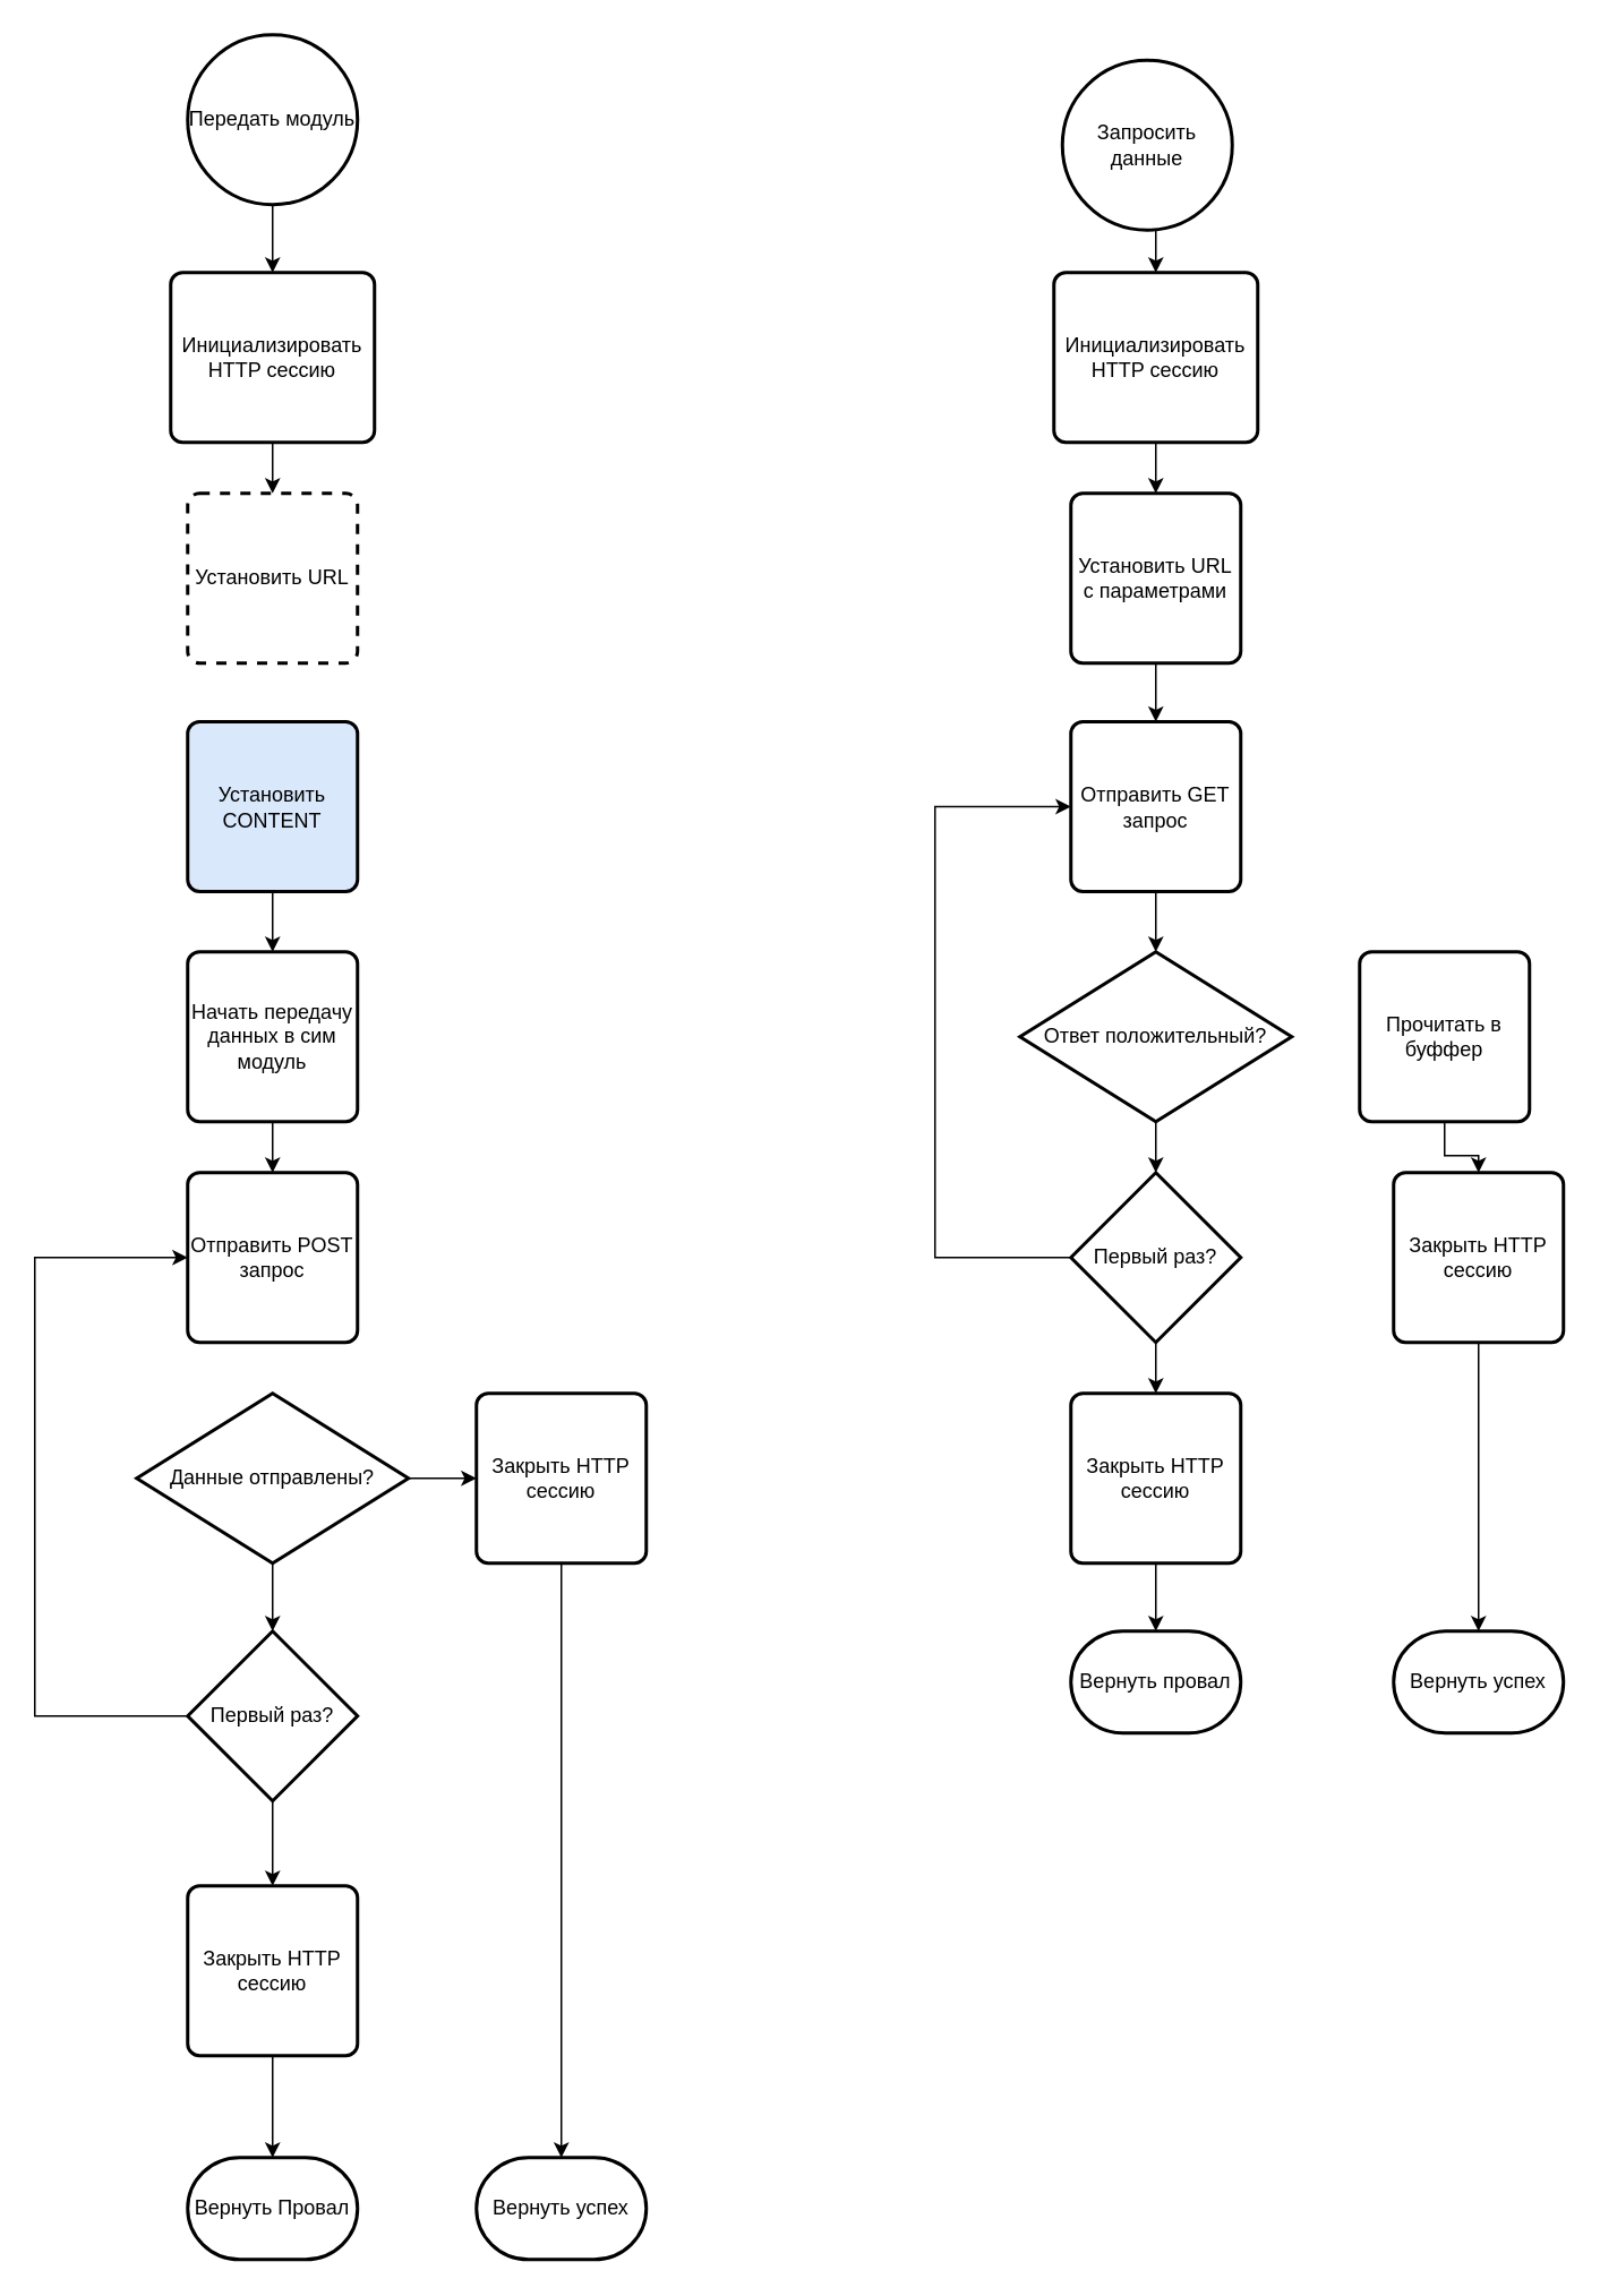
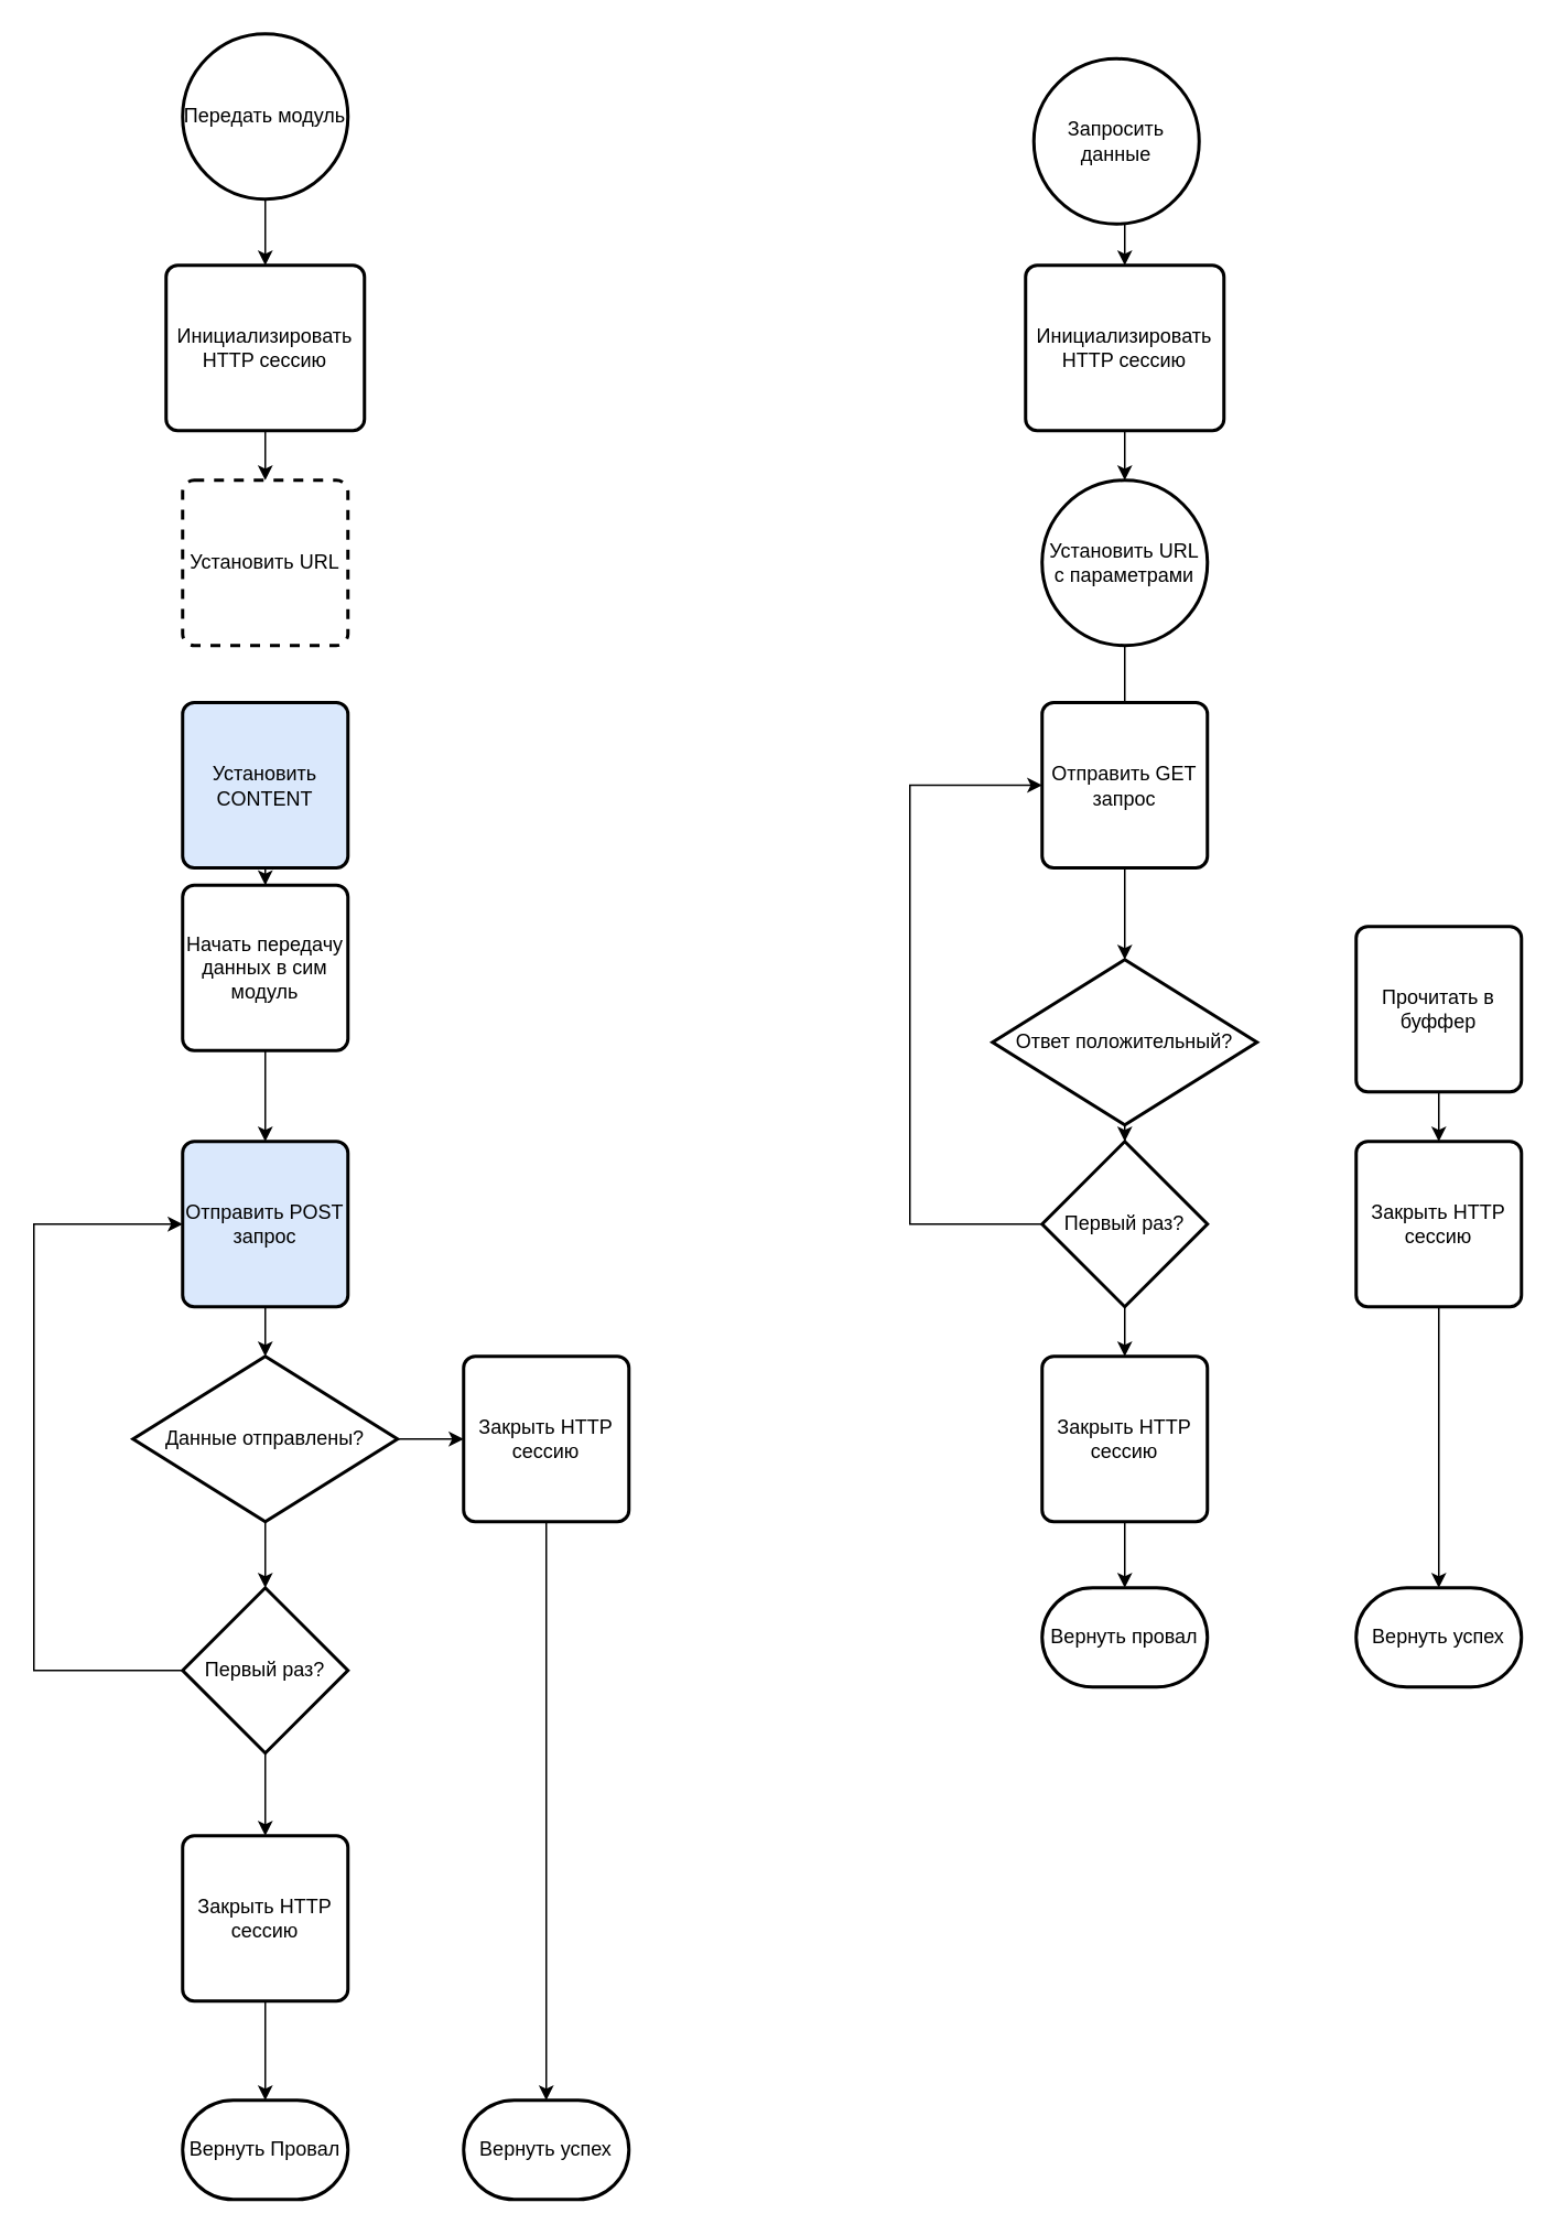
  <mxCell id="0" />
  <mxCell id="1" parent="0" />
  <mxCell id="2" style="edgeStyle=orthogonalEdgeStyle;rounded=0;orthogonalLoop=1;jettySize=auto;html=1;entryX=0.5;entryY=0;entryDx=0;entryDy=0;" edge="1" parent="1" source="3" target="5"><mxGeometry relative="1" as="geometry" /></mxCell>
  <mxCell id="3" value="Передать модуль" style="strokeWidth=2;html=1;shape=mxgraph.flowchart.start_2;whiteSpace=wrap;" vertex="1" parent="1"><mxGeometry x="110" y="20" width="100" height="100" as="geometry" /></mxCell>
  <mxCell id="4" style="edgeStyle=orthogonalEdgeStyle;rounded=0;orthogonalLoop=1;jettySize=auto;html=1;entryX=0.5;entryY=0;entryDx=0;entryDy=0;" edge="1" parent="1" source="5" target="6"><mxGeometry relative="1" as="geometry" /></mxCell>
  <mxCell id="5" value="Инициализировать HTTP сессию" style="rounded=1;whiteSpace=wrap;html=1;absoluteArcSize=1;arcSize=14;strokeWidth=2;" vertex="1" parent="1"><mxGeometry x="100" y="160" width="120" height="100" as="geometry" /></mxCell>
  <mxCell id="6" value="Установить URL" style="rounded=1;whiteSpace=wrap;html=1;absoluteArcSize=1;arcSize=14;strokeWidth=2;dashed=1;" vertex="1" parent="1"><mxGeometry x="110" y="290" width="100" height="100" as="geometry" /></mxCell>
  <mxCell id="7" style="edgeStyle=orthogonalEdgeStyle;rounded=0;orthogonalLoop=1;jettySize=auto;html=1;entryX=0.5;entryY=0;entryDx=0;entryDy=0;" edge="1" parent="1" source="8" target="10"><mxGeometry relative="1" as="geometry" /></mxCell>
  <mxCell id="8" value="Установить CONTENT" style="rounded=1;whiteSpace=wrap;html=1;absoluteArcSize=1;arcSize=14;strokeWidth=2;fillColor=#dae8fc;" vertex="1" parent="1"><mxGeometry x="110" y="424.5" width="100" height="100" as="geometry" /></mxCell>
  <mxCell id="9" style="edgeStyle=orthogonalEdgeStyle;rounded=0;orthogonalLoop=1;jettySize=auto;html=1;entryX=0.5;entryY=0;entryDx=0;entryDy=0;" edge="1" parent="1" source="10" target="12"><mxGeometry relative="1" as="geometry" /></mxCell>
- <mxCell id="10" value="Начать передачу данных в сим модуль" style="rounded=1;whiteSpace=wrap;html=1;absoluteArcSize=1;arcSize=14;strokeWidth=2;" vertex="1" parent="1"><mxGeometry x="110" y="560" width="100" height="100" as="geometry" /></mxCell>
- <mxCell id="12" value="Отправить POST запрос" style="rounded=1;whiteSpace=wrap;html=1;absoluteArcSize=1;arcSize=14;strokeWidth=2;" vertex="1" parent="1"><mxGeometry x="110" y="690" width="100" height="100" as="geometry" /></mxCell>
+ <mxCell id="10" value="Начать передачу данных в сим модуль" style="rounded=1;whiteSpace=wrap;html=1;absoluteArcSize=1;arcSize=14;strokeWidth=2;" vertex="1" parent="1"><mxGeometry x="110" y="535" width="100" height="100" as="geometry" /></mxCell>
+ <mxCell id="11" style="edgeStyle=orthogonalEdgeStyle;rounded=0;orthogonalLoop=1;jettySize=auto;html=1;entryX=0.5;entryY=0;entryDx=0;entryDy=0;entryPerimeter=0;" edge="1" parent="1" source="12" target="15"><mxGeometry relative="1" as="geometry" /></mxCell>
+ <mxCell id="12" value="Отправить POST запрос" style="rounded=1;whiteSpace=wrap;html=1;absoluteArcSize=1;arcSize=14;strokeWidth=2;fillColor=#dae8fc;" vertex="1" parent="1"><mxGeometry x="110" y="690" width="100" height="100" as="geometry" /></mxCell>
  <mxCell id="13" style="edgeStyle=orthogonalEdgeStyle;rounded=0;orthogonalLoop=1;jettySize=auto;html=1;entryX=0.5;entryY=0;entryDx=0;entryDy=0;entryPerimeter=0;" edge="1" parent="1" source="15" target="19"><mxGeometry relative="1" as="geometry" /></mxCell>
  <mxCell id="14" style="edgeStyle=orthogonalEdgeStyle;rounded=0;orthogonalLoop=1;jettySize=auto;html=1;entryX=0;entryY=0.5;entryDx=0;entryDy=0;" edge="1" parent="1" source="15" target="22"><mxGeometry relative="1" as="geometry" /></mxCell>
  <mxCell id="15" value="Данные отправлены?" style="strokeWidth=2;html=1;shape=mxgraph.flowchart.decision;whiteSpace=wrap;" vertex="1" parent="1"><mxGeometry x="80" y="820" width="160" height="100" as="geometry" /></mxCell>
  <mxCell id="16" value="Вернуть успех" style="strokeWidth=2;html=1;shape=mxgraph.flowchart.terminator;whiteSpace=wrap;" vertex="1" parent="1"><mxGeometry x="280" y="1270" width="100" height="60" as="geometry" /></mxCell>
  <mxCell id="17" style="edgeStyle=orthogonalEdgeStyle;rounded=0;orthogonalLoop=1;jettySize=auto;html=1;entryX=0;entryY=0.5;entryDx=0;entryDy=0;exitX=0;exitY=0.5;exitDx=0;exitDy=0;exitPerimeter=0;" edge="1" parent="1" source="19" target="12"><mxGeometry relative="1" as="geometry"><Array as="points"><mxPoint x="20" y="1010" /><mxPoint x="20" y="740" /></Array></mxGeometry></mxCell>
  <mxCell id="18" style="edgeStyle=orthogonalEdgeStyle;rounded=0;orthogonalLoop=1;jettySize=auto;html=1;" edge="1" parent="1" source="19" target="24"><mxGeometry relative="1" as="geometry" /></mxCell>
  <mxCell id="19" value="Первый раз?" style="strokeWidth=2;html=1;shape=mxgraph.flowchart.decision;whiteSpace=wrap;" vertex="1" parent="1"><mxGeometry x="110" y="960" width="100" height="100" as="geometry" /></mxCell>
  <mxCell id="20" value="Вернуть Провал" style="strokeWidth=2;html=1;shape=mxgraph.flowchart.terminator;whiteSpace=wrap;" vertex="1" parent="1"><mxGeometry x="110" y="1270" width="100" height="60" as="geometry" /></mxCell>
  <mxCell id="21" style="edgeStyle=orthogonalEdgeStyle;rounded=0;orthogonalLoop=1;jettySize=auto;html=1;" edge="1" parent="1" source="22" target="16"><mxGeometry relative="1" as="geometry" /></mxCell>
  <mxCell id="22" value="&lt;span&gt;Закрыть HTTP сессию&lt;/span&gt;" style="rounded=1;whiteSpace=wrap;html=1;absoluteArcSize=1;arcSize=14;strokeWidth=2;" vertex="1" parent="1"><mxGeometry x="280" y="820" width="100" height="100" as="geometry" /></mxCell>
  <mxCell id="23" style="edgeStyle=orthogonalEdgeStyle;rounded=0;orthogonalLoop=1;jettySize=auto;html=1;entryX=0.5;entryY=0;entryDx=0;entryDy=0;entryPerimeter=0;" edge="1" parent="1" source="24" target="20"><mxGeometry relative="1" as="geometry" /></mxCell>
  <mxCell id="24" value="&lt;span&gt;Закрыть HTTP сессию&lt;/span&gt;" style="rounded=1;whiteSpace=wrap;html=1;absoluteArcSize=1;arcSize=14;strokeWidth=2;" vertex="1" parent="1"><mxGeometry x="110" y="1110" width="100" height="100" as="geometry" /></mxCell>
  <mxCell id="25" style="edgeStyle=orthogonalEdgeStyle;rounded=0;orthogonalLoop=1;jettySize=auto;html=1;exitX=0.5;exitY=1;exitDx=0;exitDy=0;exitPerimeter=0;entryX=0.5;entryY=0;entryDx=0;entryDy=0;" edge="1" parent="1" source="26" target="28"><mxGeometry relative="1" as="geometry" /></mxCell>
  <mxCell id="26" value="Запросить данные" style="strokeWidth=2;html=1;shape=mxgraph.flowchart.start_2;whiteSpace=wrap;" vertex="1" parent="1"><mxGeometry x="625" y="35" width="100" height="100" as="geometry" /></mxCell>
  <mxCell id="27" style="edgeStyle=orthogonalEdgeStyle;rounded=0;orthogonalLoop=1;jettySize=auto;html=1;entryX=0.5;entryY=0;entryDx=0;entryDy=0;" edge="1" parent="1" source="28" target="30"><mxGeometry relative="1" as="geometry" /></mxCell>
  <mxCell id="28" value="Инициализировать HTTP сессию" style="rounded=1;whiteSpace=wrap;html=1;absoluteArcSize=1;arcSize=14;strokeWidth=2;" vertex="1" parent="1"><mxGeometry x="620" y="160" width="120" height="100" as="geometry" /></mxCell>
- <mxCell id="29" style="edgeStyle=orthogonalEdgeStyle;rounded=0;orthogonalLoop=1;jettySize=auto;html=1;entryX=0.5;entryY=0;entryDx=0;entryDy=0;" edge="1" parent="1" source="30" target="32"><mxGeometry relative="1" as="geometry" /></mxCell>
- <mxCell id="30" value="Установить URL&lt;br&gt;с параметрами" style="rounded=1;whiteSpace=wrap;html=1;absoluteArcSize=1;arcSize=14;strokeWidth=2;" vertex="1" parent="1"><mxGeometry x="630" y="290" width="100" height="100" as="geometry" /></mxCell>
+ <mxCell id="29" style="edgeStyle=orthogonalEdgeStyle;rounded=0;orthogonalLoop=1;jettySize=auto;html=1;entryX=0.5;entryY=0;entryDx=0;entryDy=0;endArrow=none;" edge="1" parent="1" source="30" target="32"><mxGeometry relative="1" as="geometry" /></mxCell>
+ <mxCell id="30" value="Установить URL&lt;br&gt;с параметрами" style="ellipse;whiteSpace=wrap;html=1;absoluteArcSize=1;arcSize=14;strokeWidth=2;" vertex="1" parent="1"><mxGeometry x="630" y="290" width="100" height="100" as="geometry" /></mxCell>
  <mxCell id="31" style="edgeStyle=orthogonalEdgeStyle;rounded=0;orthogonalLoop=1;jettySize=auto;html=1;entryX=0.5;entryY=0;entryDx=0;entryDy=0;entryPerimeter=0;" edge="1" parent="1" source="32" target="34"><mxGeometry relative="1" as="geometry" /></mxCell>
  <mxCell id="32" value="Отправить GET запрос" style="rounded=1;whiteSpace=wrap;html=1;absoluteArcSize=1;arcSize=14;strokeWidth=2;" vertex="1" parent="1"><mxGeometry x="630" y="424.5" width="100" height="100" as="geometry" /></mxCell>
  <mxCell id="33" style="edgeStyle=orthogonalEdgeStyle;rounded=0;orthogonalLoop=1;jettySize=auto;html=1;entryX=0.5;entryY=0;entryDx=0;entryDy=0;entryPerimeter=0;" edge="1" parent="1" source="34" target="40"><mxGeometry relative="1" as="geometry" /></mxCell>
- <mxCell id="34" value="Ответ положительный?" style="strokeWidth=2;html=1;shape=mxgraph.flowchart.decision;whiteSpace=wrap;" vertex="1" parent="1"><mxGeometry x="600" y="560" width="160" height="100" as="geometry" /></mxCell>
+ <mxCell id="34" value="Ответ положительный?" style="strokeWidth=2;html=1;shape=mxgraph.flowchart.decision;whiteSpace=wrap;" vertex="1" parent="1"><mxGeometry x="600" y="580" width="160" height="100" as="geometry" /></mxCell>
  <mxCell id="35" style="edgeStyle=orthogonalEdgeStyle;rounded=0;orthogonalLoop=1;jettySize=auto;html=1;entryX=0.5;entryY=0;entryDx=0;entryDy=0;" edge="1" parent="1" source="36" target="45"><mxGeometry relative="1" as="geometry" /></mxCell>
- <mxCell id="36" value="Прочитать в буффер" style="rounded=1;whiteSpace=wrap;html=1;absoluteArcSize=1;arcSize=14;strokeWidth=2;" vertex="1" parent="1"><mxGeometry x="800" y="560" width="100" height="100" as="geometry" /></mxCell>
+ <mxCell id="36" value="Прочитать в буффер" style="rounded=1;whiteSpace=wrap;html=1;absoluteArcSize=1;arcSize=14;strokeWidth=2;" vertex="1" parent="1"><mxGeometry x="820" y="560" width="100" height="100" as="geometry" /></mxCell>
  <mxCell id="37" value="Вернуть успех" style="strokeWidth=2;html=1;shape=mxgraph.flowchart.terminator;whiteSpace=wrap;" vertex="1" parent="1"><mxGeometry x="820" y="960" width="100" height="60" as="geometry" /></mxCell>
  <mxCell id="38" style="edgeStyle=orthogonalEdgeStyle;rounded=0;orthogonalLoop=1;jettySize=auto;html=1;entryX=0;entryY=0.5;entryDx=0;entryDy=0;" edge="1" parent="1" source="40" target="32"><mxGeometry relative="1" as="geometry"><mxPoint x="560" y="480" as="targetPoint" /><Array as="points"><mxPoint x="550" y="740" /><mxPoint x="550" y="475" /></Array></mxGeometry></mxCell>
  <mxCell id="39" style="edgeStyle=orthogonalEdgeStyle;rounded=0;orthogonalLoop=1;jettySize=auto;html=1;entryX=0.5;entryY=0;entryDx=0;entryDy=0;" edge="1" parent="1" source="40" target="43"><mxGeometry relative="1" as="geometry" /></mxCell>
  <mxCell id="40" value="Первый раз?" style="strokeWidth=2;html=1;shape=mxgraph.flowchart.decision;whiteSpace=wrap;" vertex="1" parent="1"><mxGeometry x="630" y="690" width="100" height="100" as="geometry" /></mxCell>
  <mxCell id="41" value="Вернуть провал" style="strokeWidth=2;html=1;shape=mxgraph.flowchart.terminator;whiteSpace=wrap;" vertex="1" parent="1"><mxGeometry x="630" y="960" width="100" height="60" as="geometry" /></mxCell>
  <mxCell id="42" style="edgeStyle=orthogonalEdgeStyle;rounded=0;orthogonalLoop=1;jettySize=auto;html=1;entryX=0.5;entryY=0;entryDx=0;entryDy=0;entryPerimeter=0;" edge="1" parent="1" source="43" target="41"><mxGeometry relative="1" as="geometry" /></mxCell>
  <mxCell id="43" value="Закрыть HTTP сессию" style="rounded=1;whiteSpace=wrap;html=1;absoluteArcSize=1;arcSize=14;strokeWidth=2;" vertex="1" parent="1"><mxGeometry x="630" y="820" width="100" height="100" as="geometry" /></mxCell>
  <mxCell id="44" style="edgeStyle=orthogonalEdgeStyle;rounded=0;orthogonalLoop=1;jettySize=auto;html=1;entryX=0.5;entryY=0;entryDx=0;entryDy=0;entryPerimeter=0;" edge="1" parent="1" source="45" target="37"><mxGeometry relative="1" as="geometry" /></mxCell>
  <mxCell id="45" value="Закрыть HTTP сессию" style="rounded=1;whiteSpace=wrap;html=1;absoluteArcSize=1;arcSize=14;strokeWidth=2;" vertex="1" parent="1"><mxGeometry x="820" y="690" width="100" height="100" as="geometry" /></mxCell>
